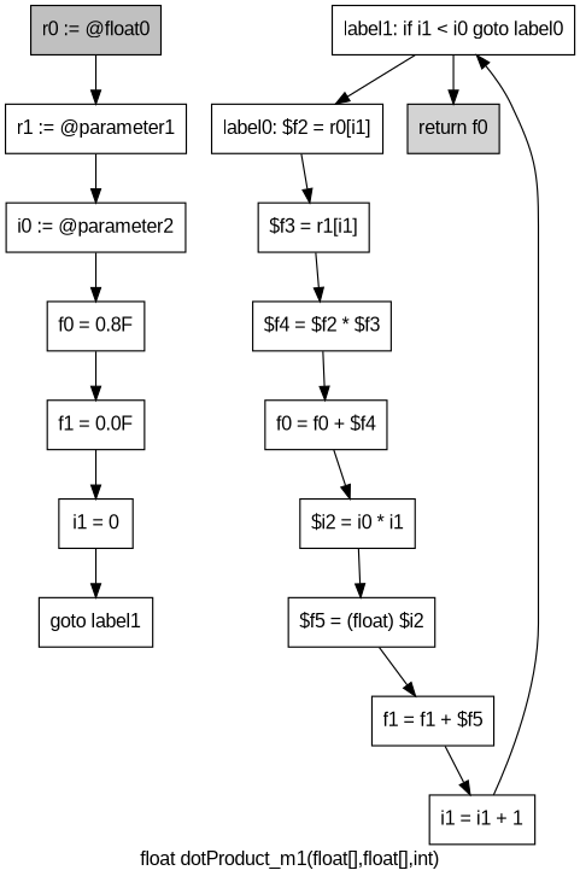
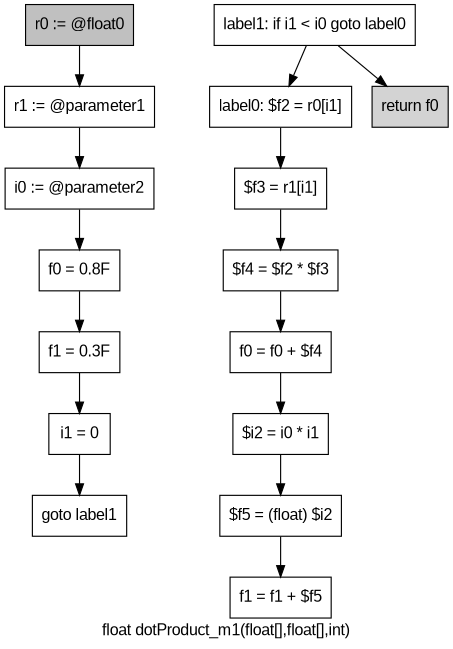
  digraph {
    fontname="Liberation Sans"
    label="float dotProduct_m1(float[],float[],int)"
    node [fontname="Liberation Sans" shape=box]
    edge [fontname="Liberation Sans"]
    n1 [fillcolor=gray label="r0 := @float0" style=filled]
    n2 [label="r1 := @parameter1"]
    n3 [label="i0 := @parameter2"]
    n4 [label="f0 = 0.8F"]
-   n5 [label="f1 = 0.0F"]
+   n5 [label="f1 = 0.3F"]
    n6 [label="i1 = 0"]
    n7 [label="goto label1"]
    n8 [label="label1: if i1 < i0 goto label0"]
    n9 [label="label0: $f2 = r0[i1]"]
    n10 [fillcolor=lightgray label="return f0" style=filled]
    n11 [label="$f3 = r1[i1]"]
    n12 [label="$f4 = $f2 * $f3"]
    n13 [label="f0 = f0 + $f4"]
    n14 [label="$i2 = i0 * i1"]
    n15 [label="$f5 = (float) $i2"]
    n16 [label="f1 = f1 + $f5"]
-   n17 [label="i1 = i1 + 1"]
    n1 -> n2
    n2 -> n3
    n3 -> n4
    n4 -> n5
    n5 -> n6
    n6 -> n7
    n8 -> n9
    n8 -> n10
    n9 -> n11
    n11 -> n12
    n12 -> n13
    n13 -> n14
    n14 -> n15
    n15 -> n16
-   n16 -> n17
-   n17 -> n8
  }
